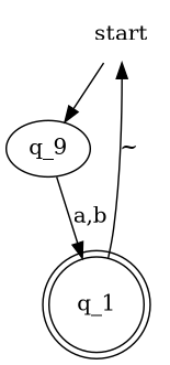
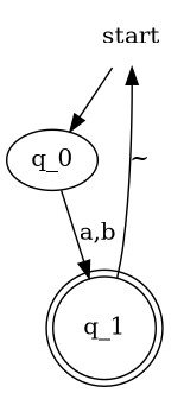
  digraph {
    start [shape=plaintext]
-   q_0 [label=q_9]
+   q_0
    q_1 [shape=doublecircle]
    start -> q_0
    q_0 -> q_1 [label="a,b"]
    q_1 -> start [label="~"]
  }
